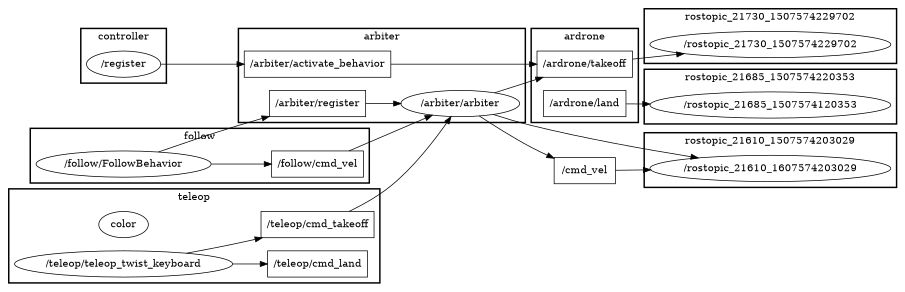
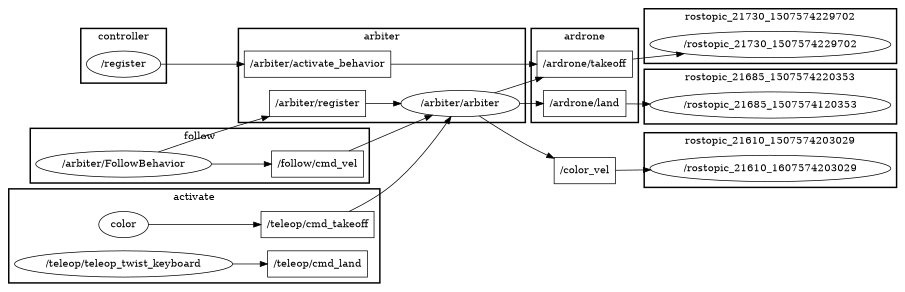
  digraph {
    compound=True
    rank=same
    rankdir=LR
    ranksep=0.2
    node [shape=box]
    edge [penwidth=1]
    color [height=0.5 width=0.79437 shape=""]
    n2 [height=0.5 label="/teleop/cmd_land" width=1.5417]
    n3 [height=0.5 label="/teleop/cmd_takeoff" width=1.75]
    n4 [height=0.5 label="/teleop/teleop_twist_keyboard" shape=ellipse width=3.2497]
    n5 [height=0.5 label="/arbiter/activate_behavior" width=2.1528]
    n6 [height=0.5 label="/arbiter/arbiter" shape=ellipse width=1.7151]
    n7 [height=0.5 label="/arbiter/register" width=1.3889]
    n8 [height=0.5 label="/follow/cmd_vel" width=1.4861]
-   n9 [height=0.5 label="/follow/FollowBehavior" shape=ellipse width=2.6539]
+   n9 [height=0.5 label="/arbiter/FollowBehavior" shape=ellipse width=2.6539]
    n10 [height=0.5 label="/ardrone/takeoff" width=1.4444]
    n11 [height=0.5 label="/ardrone/land" width=1.2361]
    n12 [height=0.5 label="/rostopic_21730_1507574229702" shape=ellipse width=3.5927]
    n13 [height=0.5 label="/register" shape=ellipse width=1.3179]
    n14 [height=0.5 label="/rostopic_21685_1507574120353" shape=ellipse width=3.5927]
    n15 [height=0.5 label="/rostopic_21610_1607574203029" shape=ellipse width=3.5927]
-   n16 [height=0.5 label="/cmd_vel" width=0.94444]
+   n16 [height=0.5 label="/color_vel" width=0.94444]
    subgraph cluster_1 {
-     label=teleop
+     label=activate
      style=bold
      color
      n2
      n3
      n4
    }
    subgraph cluster_2 {
      label=arbiter
      style=bold
      n5
      n6
      n7
    }
    subgraph cluster_3 {
      label=follow
      style=bold
      n8
      n9
    }
    subgraph cluster_4 {
      label=ardrone
      style=bold
      n10
      n11
    }
    subgraph cluster_5 {
      label=rostopic_21730_1507574229702
      style=bold
      n12
    }
    subgraph cluster_6 {
      label=controller
      style=bold
      n13
    }
    subgraph cluster_7 {
      label=rostopic_21685_1507574220353
      style=bold
      n14
    }
    subgraph cluster_8 {
      label=rostopic_21610_1507574203029
      style=bold
      n15
    }
    n3 -> n6
    n4 -> n2
-   n4 -> n3
+   color -> n3
    n5 -> n10
    n6 -> n10
-   n6 -> n15
+   n6 -> n11
    n6 -> n16
    n7 -> n6
    n8 -> n6
    n9 -> n7
    n9 -> n8
    n10 -> n12
    n11 -> n14
    n13 -> n5
    n16 -> n15
  }
